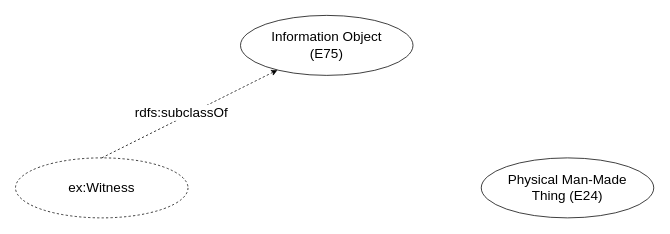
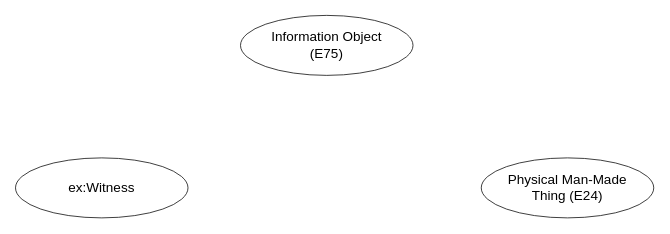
  <mxCell id="0" />
  <mxCell id="1" parent="0" />
- <mxCell id="2" value="&lt;span style=&quot;font-size: 18px&quot;&gt;ex:Witness&lt;/span&gt;&lt;br&gt;" style="ellipse;whiteSpace=wrap;html=1;dashed=1;" parent="1" vertex="1"><mxGeometry x="20" y="210" width="230" height="80" as="geometry" /></mxCell>
+ <mxCell id="2" value="&lt;span style=&quot;font-size: 18px&quot;&gt;ex:Witness&lt;/span&gt;&lt;br&gt;" style="ellipse;whiteSpace=wrap;html=1;" parent="1" vertex="1"><mxGeometry x="20" y="210" width="230" height="80" as="geometry" /></mxCell>
  <mxCell id="3" value="&lt;span style=&quot;font-size: 18px&quot;&gt;Information Object&lt;br&gt;(E75)&lt;/span&gt;&lt;br&gt;" style="ellipse;whiteSpace=wrap;html=1;" parent="1" vertex="1"><mxGeometry x="320" y="20" width="230" height="80" as="geometry" /></mxCell>
  <mxCell id="4" value="&lt;span style=&quot;font-size: 18px&quot;&gt;Physical Man-Made&lt;br&gt;Thing (E24)&lt;/span&gt;" style="ellipse;whiteSpace=wrap;html=1;" parent="1" vertex="1"><mxGeometry x="641" y="210" width="230" height="80" as="geometry" /></mxCell>
- <mxCell id="5" value="" style="endArrow=classic;html=1;exitX=0.5;exitY=0;exitDx=0;exitDy=0;dashed=1;" parent="1" source="2" target="3" edge="1"><mxGeometry width="50" height="50" relative="1" as="geometry"><mxPoint x="20" y="460" as="sourcePoint" /><mxPoint x="70" y="410" as="targetPoint" /></mxGeometry></mxCell>
- <mxCell id="6" value="&lt;font style=&quot;font-size: 18px&quot;&gt;rdfs:subclassOf&lt;/font&gt;" style="text;html=1;resizable=0;points=[];align=center;verticalAlign=middle;labelBackgroundColor=#ffffff;" parent="5" vertex="1" connectable="0"><mxGeometry x="0.156" y="-1" relative="1" as="geometry"><mxPoint x="-30.5" y="6.5" as="offset" /></mxGeometry></mxCell>
